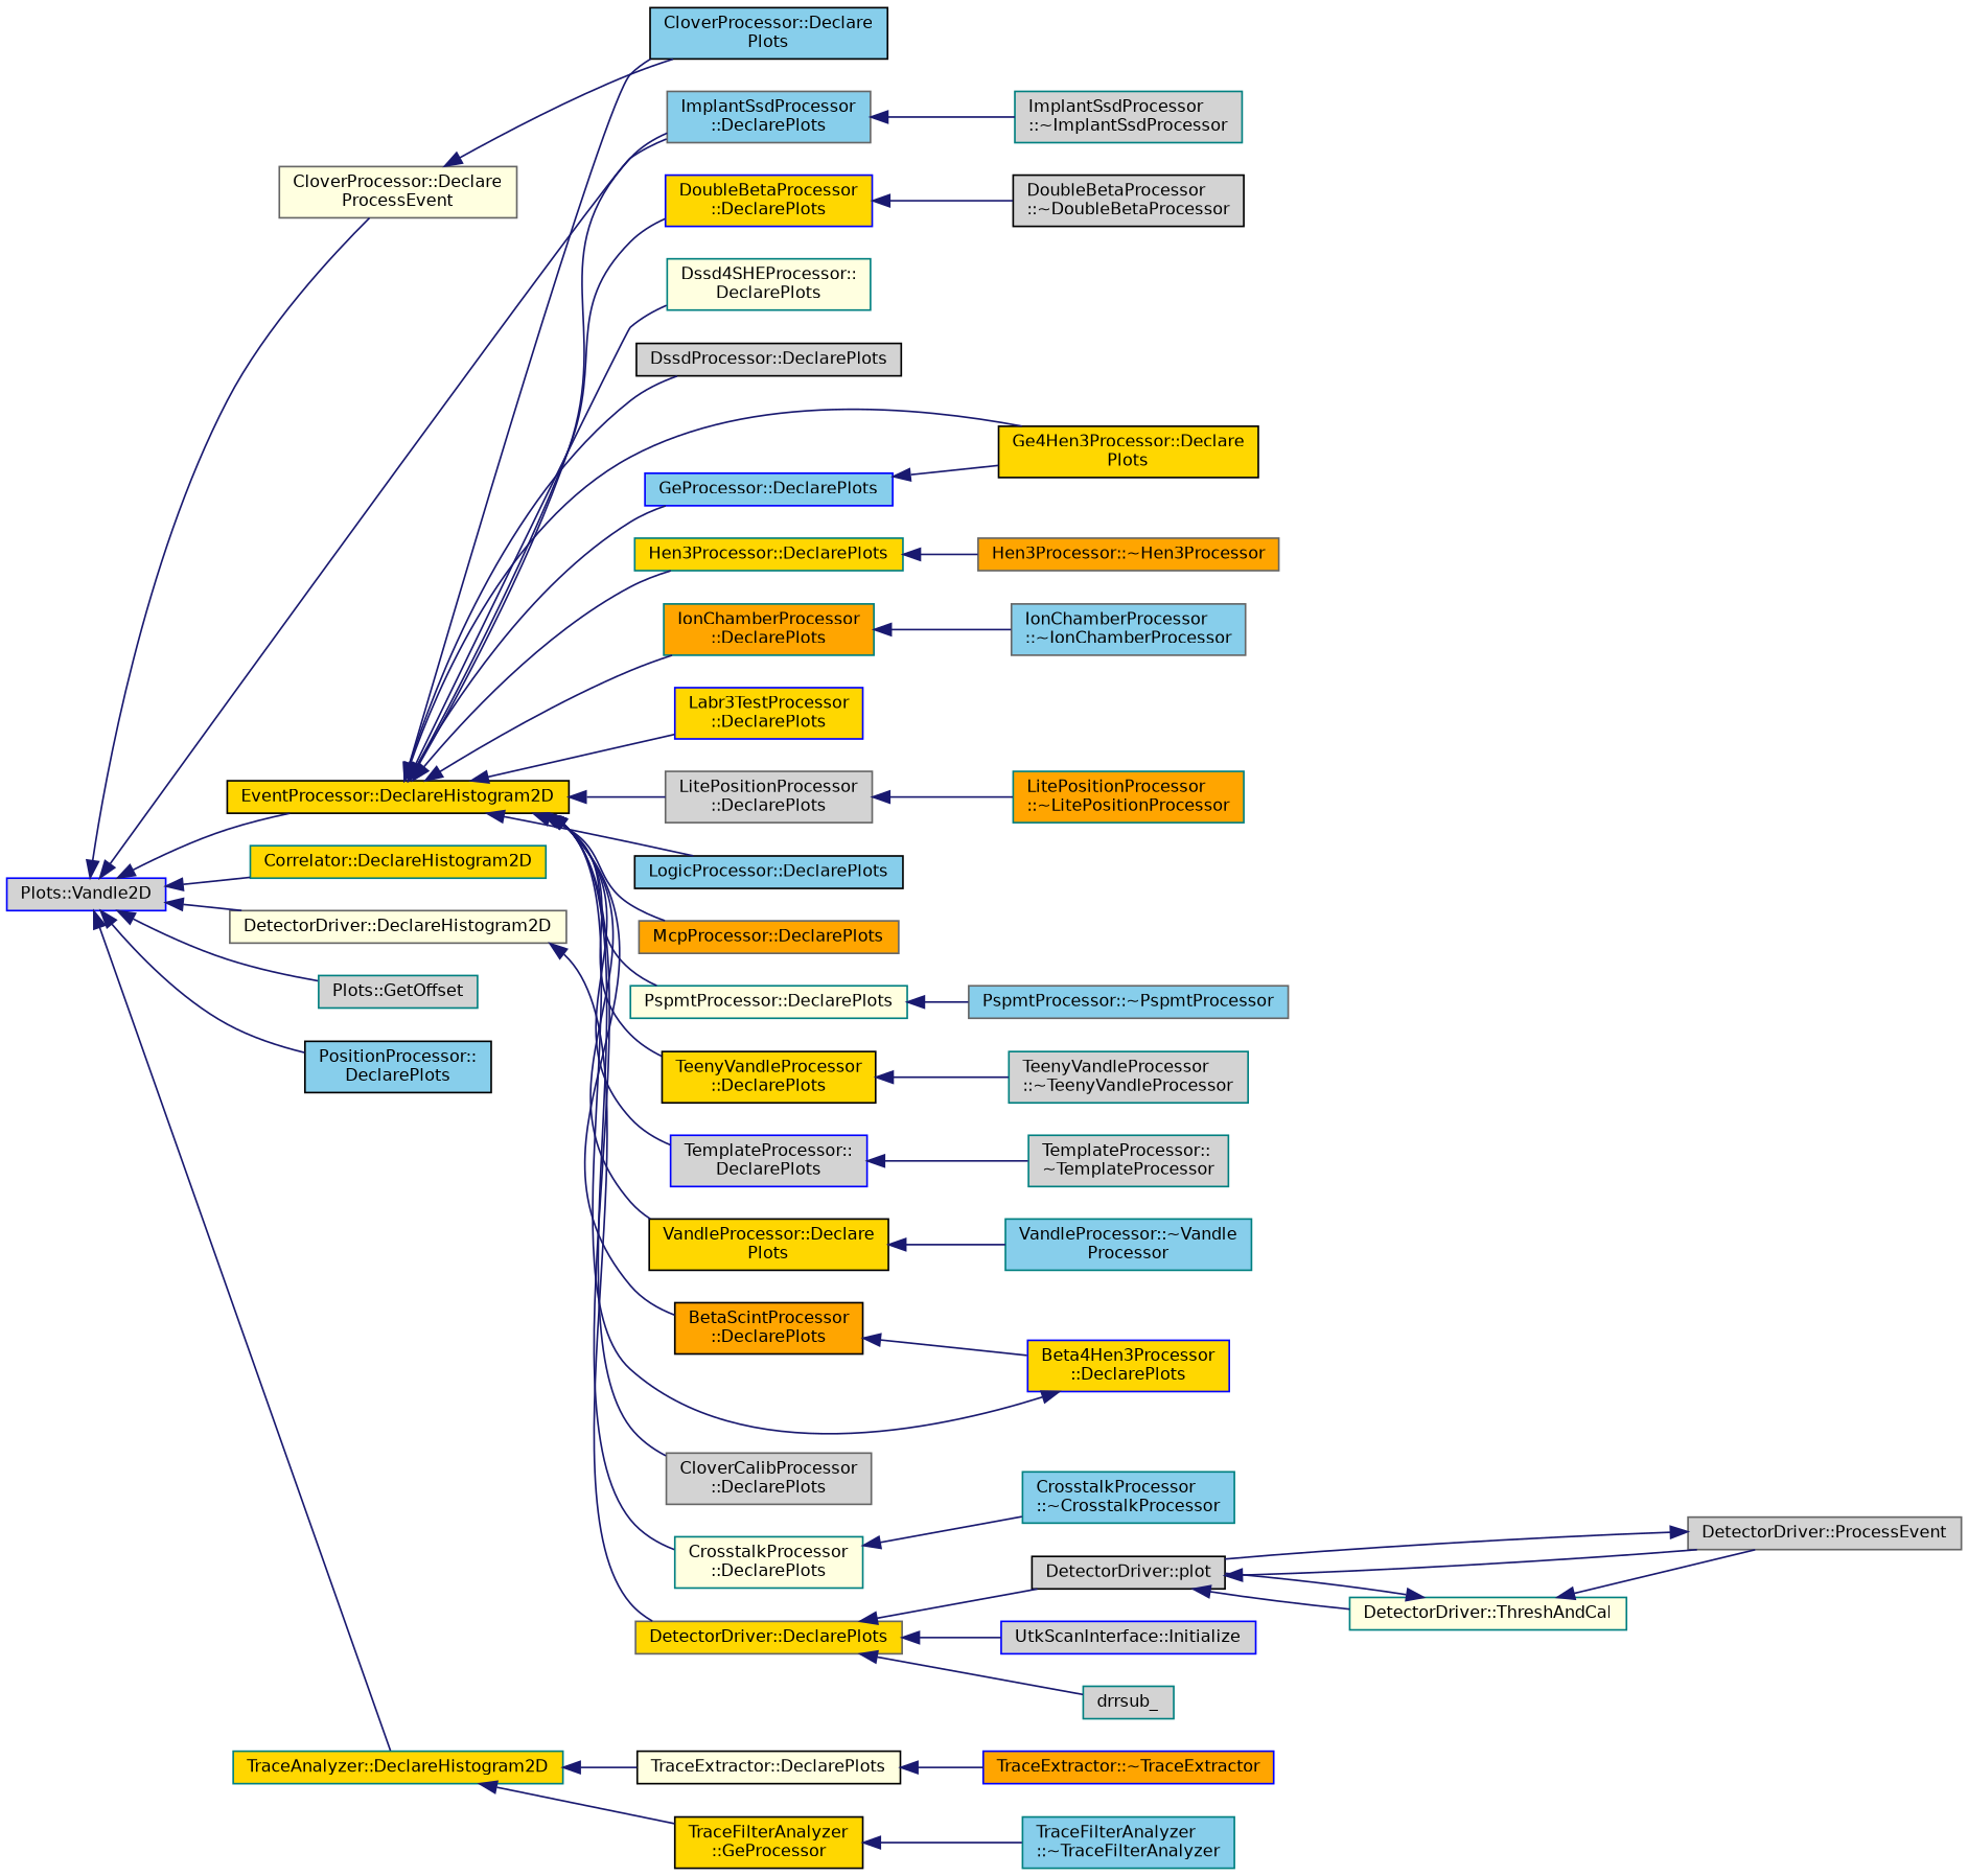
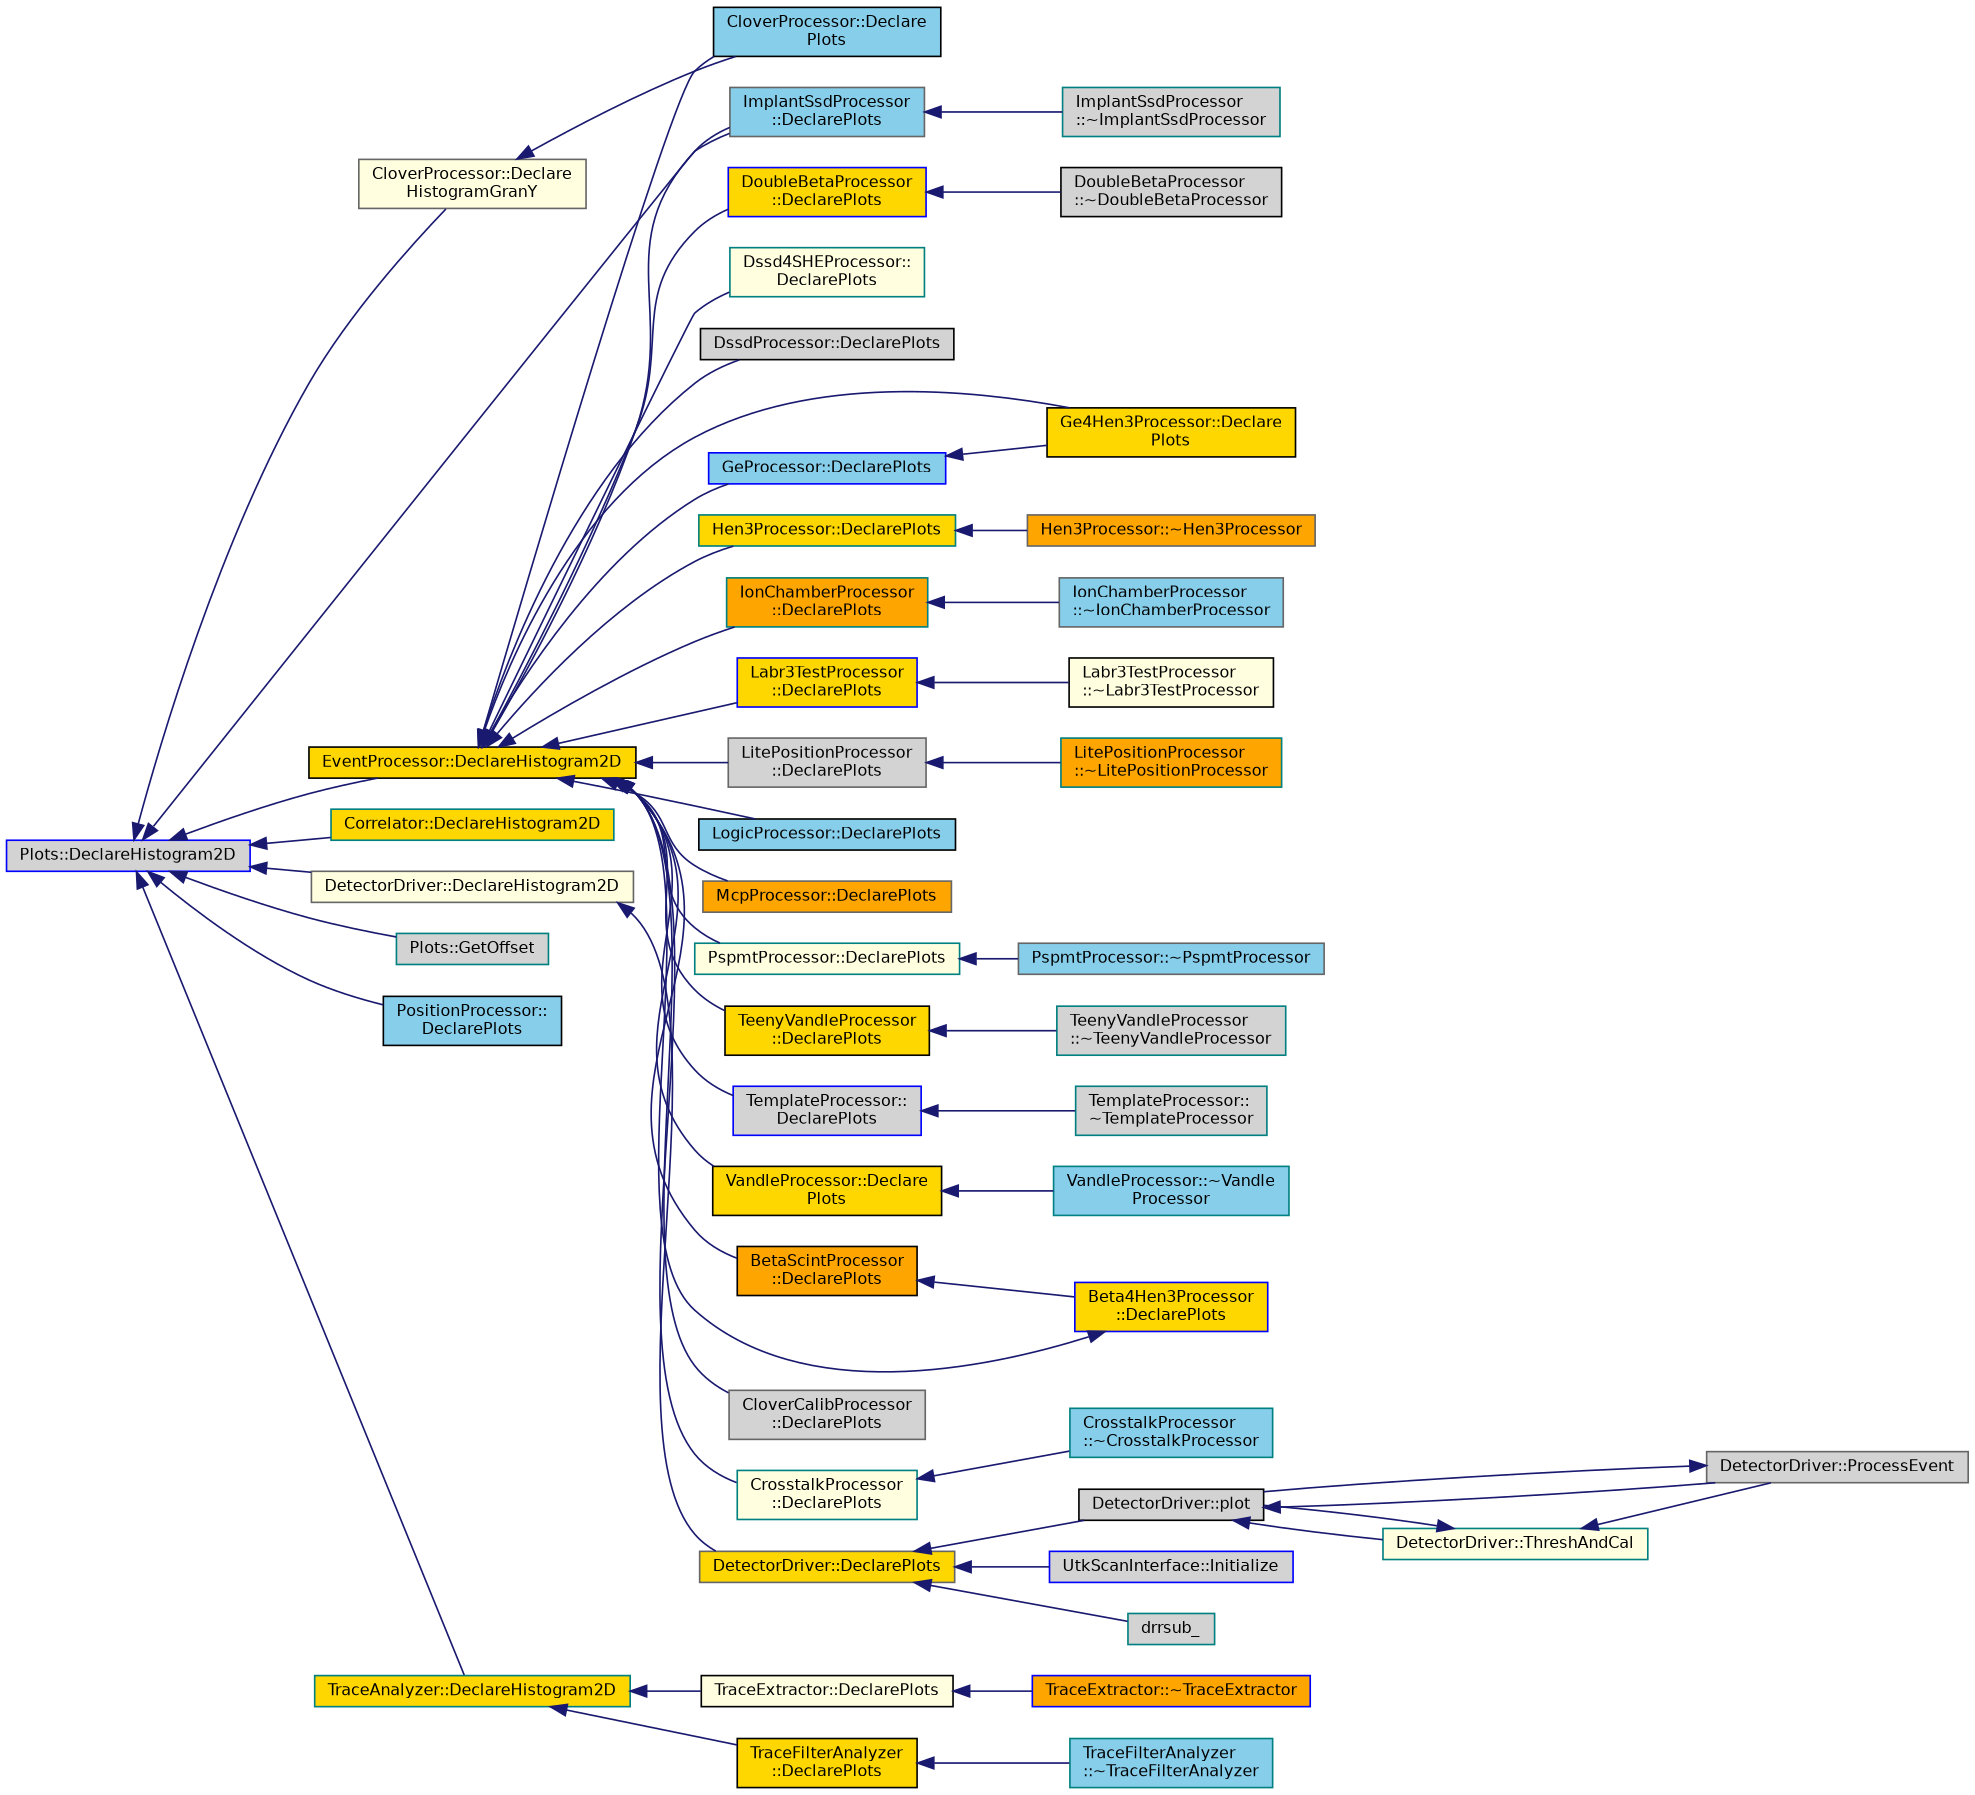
  digraph {
    rankdir=LR
    node [color=teal fillcolor=lightgrey fontname=Helvetica fontsize=10 shape=record style=filled]
    edge [color=midnightblue dir=back fontname=Helvetica fontsize=10 labelfontname=Helvetica labelfontsize=10 style=solid]
-   n1 [color=blue fontcolor=black height=0.2 label="Plots::Vandle2D" width=0.4]
-   n2 [color=gray40 fillcolor=lightyellow height=0.2 label="CloverProcessor::Declare\lProcessEvent" width=0.4]
+   n1 [color=blue fontcolor=black height=0.2 label="Plots::DeclareHistogram2D" width=0.4]
+   n2 [color=gray40 fillcolor=lightyellow height=0.2 label="CloverProcessor::Declare\lHistogramGranY" width=0.4]
    n3 [fillcolor=gold height=0.2 label="Correlator::DeclareHistogram2D" width=0.4]
    n4 [color=gray40 fillcolor=lightyellow height=0.2 label="DetectorDriver::DeclareHistogram2D" width=0.4]
    n5 [color=black fillcolor=gold height=0.2 label="EventProcessor::DeclareHistogram2D" width=0.4]
    n6 [color=gray40 fillcolor=skyblue height=0.2 label="ImplantSsdProcessor\l::DeclarePlots" width=0.4]
    n7 [height=0.2 label="Plots::GetOffset" width=0.4]
    n8 [color=black fillcolor=skyblue height=0.2 label="PositionProcessor::\lDeclarePlots" width=0.4]
    n9 [fillcolor=gold height=0.2 label="TraceAnalyzer::DeclareHistogram2D" width=0.4]
    n10 [color=black fillcolor=skyblue height=0.2 label="CloverProcessor::Declare\lPlots" width=0.4]
    n11 [color=gray40 fillcolor=gold height=0.2 label="DetectorDriver::DeclarePlots" width=0.4]
    n12 [color=black fillcolor=orange height=0.2 label="BetaScintProcessor\l::DeclarePlots" width=0.4]
    n13 [color=gray40 height=0.2 label="CloverCalibProcessor\l::DeclarePlots" width=0.4]
    n14 [fillcolor=lightyellow height=0.2 label="CrosstalkProcessor\l::DeclarePlots" width=0.4]
    n15 [color=blue fillcolor=gold height=0.2 label="DoubleBetaProcessor\l::DeclarePlots" width=0.4]
    n16 [fillcolor=lightyellow height=0.2 label="Dssd4SHEProcessor::\lDeclarePlots" width=0.4]
    n17 [color=black height=0.2 label="DssdProcessor::DeclarePlots" width=0.4]
    n18 [color=black fillcolor=gold height=0.2 label="Ge4Hen3Processor::Declare\lPlots" width=0.4]
    n19 [color=blue fillcolor=skyblue height=0.2 label="GeProcessor::DeclarePlots" width=0.4]
    n20 [fillcolor=gold height=0.2 label="Hen3Processor::DeclarePlots" width=0.4]
    n21 [fillcolor=orange height=0.2 label="IonChamberProcessor\l::DeclarePlots" width=0.4]
    n22 [color=blue fillcolor=gold height=0.2 label="Labr3TestProcessor\l::DeclarePlots" width=0.4]
    n23 [color=gray40 height=0.2 label="LitePositionProcessor\l::DeclarePlots" width=0.4]
    n24 [color=black fillcolor=skyblue height=0.2 label="LogicProcessor::DeclarePlots" width=0.4]
    n25 [color=gray40 fillcolor=orange height=0.2 label="McpProcessor::DeclarePlots" width=0.4]
    n26 [fillcolor=lightyellow height=0.2 label="PspmtProcessor::DeclarePlots" width=0.4]
    n27 [color=black fillcolor=gold height=0.2 label="TeenyVandleProcessor\l::DeclarePlots" width=0.4]
    n28 [color=blue height=0.2 label="TemplateProcessor::\lDeclarePlots" width=0.4]
    n29 [color=black fillcolor=gold height=0.2 label="VandleProcessor::Declare\lPlots" width=0.4]
    n30 [height=0.2 label="ImplantSsdProcessor\l::~ImplantSsdProcessor" width=0.4]
    n31 [color=black fillcolor=lightyellow height=0.2 label="TraceExtractor::DeclarePlots" width=0.4]
-   n32 [color=black fillcolor=gold height=0.2 label="TraceFilterAnalyzer\l::GeProcessor" width=0.4]
+   n32 [color=black fillcolor=gold height=0.2 label="TraceFilterAnalyzer\l::DeclarePlots" width=0.4]
    n33 [color=black height=0.2 label="DetectorDriver::plot" width=0.4]
    n34 [color=blue height=0.2 label="UtkScanInterface::Initialize" width=0.4]
    n35 [height=0.2 label=drrsub_ width=0.4]
    n36 [color=gray40 height=0.2 label="DetectorDriver::ProcessEvent" width=0.4]
    n37 [fillcolor=lightyellow height=0.2 label="DetectorDriver::ThreshAndCal" width=0.4]
    n38 [color=blue fillcolor=gold height=0.2 label="Beta4Hen3Processor\l::DeclarePlots" width=0.4]
    n39 [fillcolor=skyblue height=0.2 label="CrosstalkProcessor\l::~CrosstalkProcessor" width=0.4]
    n40 [color=black height=0.2 label="DoubleBetaProcessor\l::~DoubleBetaProcessor" width=0.4]
    n41 [color=gray40 fillcolor=orange height=0.2 label="Hen3Processor::~Hen3Processor" width=0.4]
    n42 [color=gray40 fillcolor=skyblue height=0.2 label="IonChamberProcessor\l::~IonChamberProcessor" width=0.4]
+   n43 [color=black fillcolor=lightyellow height=0.2 label="Labr3TestProcessor\l::~Labr3TestProcessor" width=0.4]
    n44 [fillcolor=orange height=0.2 label="LitePositionProcessor\l::~LitePositionProcessor" width=0.4]
    n45 [color=gray40 fillcolor=skyblue height=0.2 label="PspmtProcessor::~PspmtProcessor" width=0.4]
    n46 [height=0.2 label="TeenyVandleProcessor\l::~TeenyVandleProcessor" width=0.4]
    n47 [height=0.2 label="TemplateProcessor::\l~TemplateProcessor" width=0.4]
    n48 [fillcolor=skyblue height=0.2 label="VandleProcessor::~Vandle\lProcessor" width=0.4]
    n49 [color=blue fillcolor=orange height=0.2 label="TraceExtractor::~TraceExtractor" width=0.4]
    n50 [fillcolor=skyblue height=0.2 label="TraceFilterAnalyzer\l::~TraceFilterAnalyzer" width=0.4]
    n1 -> n2
    n1 -> n3
    n1 -> n4
    n1 -> n5
    n1 -> n6
    n1 -> n7
    n1 -> n8
    n1 -> n9
    n2 -> n10
    n4 -> n11
    n5 -> n6
    n5 -> n10
    n5 -> n12
    n5 -> n13
    n5 -> n14
    n5 -> n15
    n5 -> n16
    n5 -> n17
    n5 -> n18
    n5 -> n19
    n5 -> n20
    n5 -> n21
    n5 -> n22
    n5 -> n23
    n5 -> n24
    n5 -> n25
    n5 -> n26
    n5 -> n27
    n5 -> n28
    n5 -> n29
    n6 -> n30
    n9 -> n31
    n9 -> n32
    n11 -> n33
    n11 -> n34
    n11 -> n35
    n12 -> n38
    n14 -> n39
    n15 -> n40
    n19 -> n18
    n20 -> n41
    n21 -> n42
+   n22 -> n43
    n23 -> n44
    n26 -> n45
    n27 -> n46
    n28 -> n47
    n29 -> n48
    n31 -> n49
    n32 -> n50
    n33 -> n36
    n33 -> n37
    n36 -> n33
    n37 -> n33
    n37 -> n36
    n38 -> n5
  }
